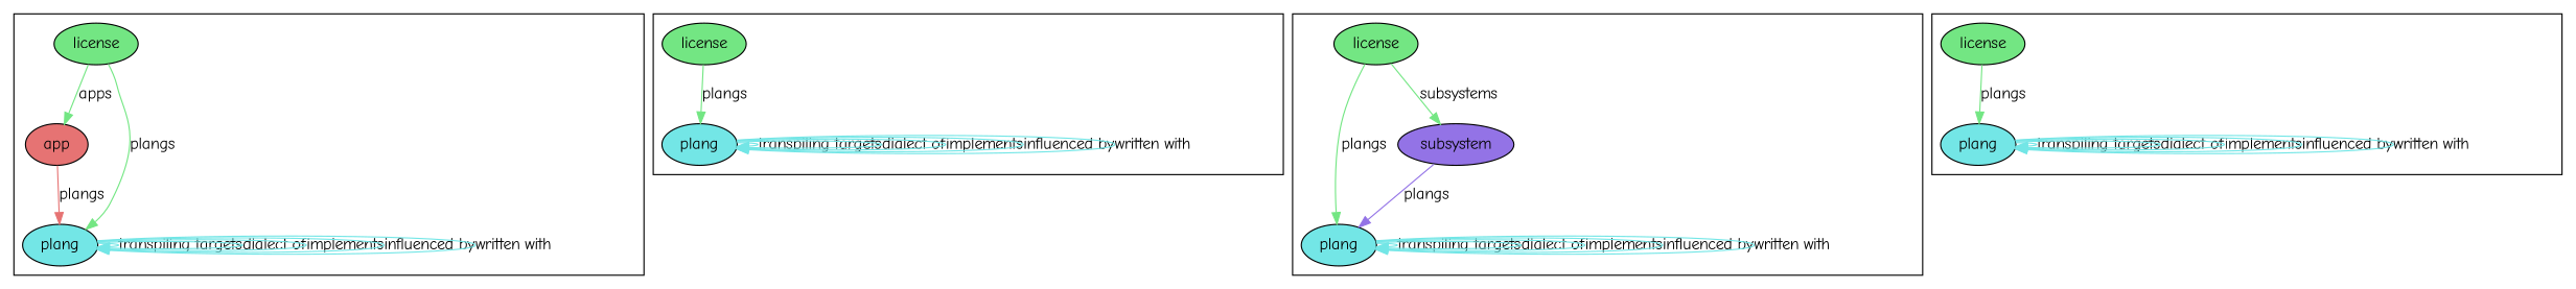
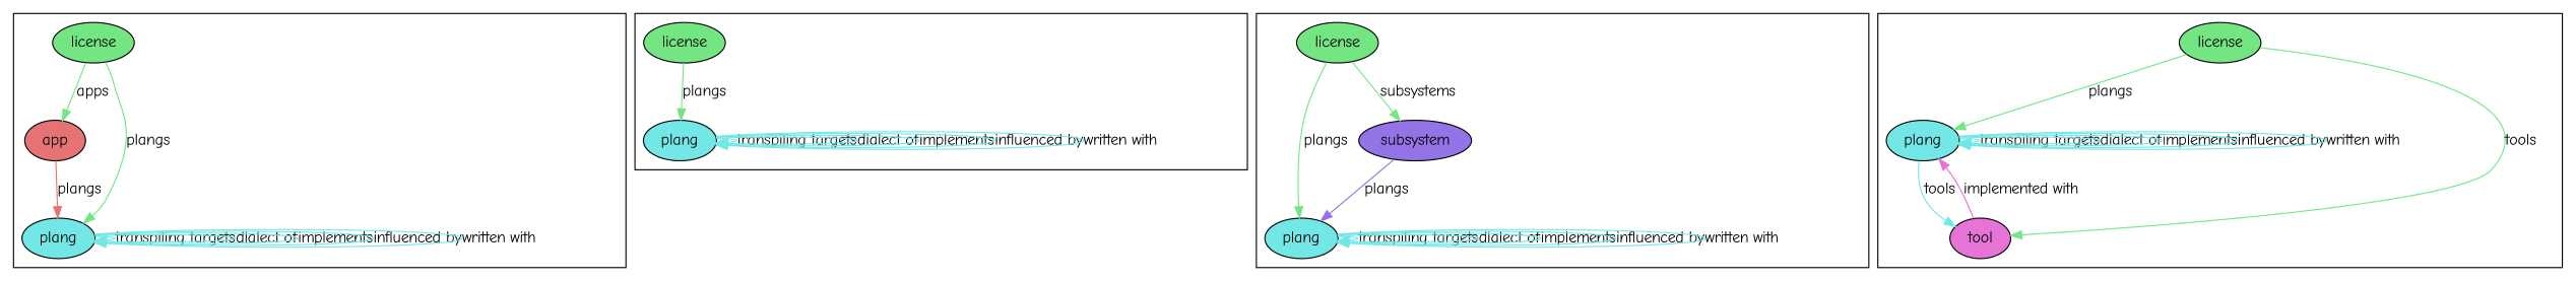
  digraph {
    fontname="Comic Neue"
    node [fillcolor="0.5 0.5 0.9" fontcolor=black fontname="Comic Neue" style=filled]
    edge [color="0.5 0.5 0.9" fontname="Comic Neue"]
    n1 [fillcolor="0 0.5 0.9" label=app]
    n2 [label=plang]
    n3 [fillcolor="0.357 0.5 0.9" label=license]
    n4 [label=plang]
    n5 [fillcolor="0.357 0.5 0.9" label=license]
    n6 [fillcolor="0.357 0.5 0.9" label=license]
    n7 [label=plang]
    n8 [fillcolor="0.714 0.5 0.9" label=subsystem]
    n9 [fillcolor="0.357 0.5 0.9" label=license]
    n10 [label=plang]
+   n11 [fillcolor="0.857 0.5 0.9" label=tool]
    subgraph cluster_1 {
      n1
      n2
      n3
    }
    subgraph cluster_2 {
      n4
      n5
    }
    subgraph cluster_3 {
      n6
      n7
      n8
    }
    subgraph cluster_4 {
      n9
      n10
+     n11
    }
    n1 -> n2 [color="0 0.5 0.9" label=plangs]
    n2 -> n2 [label="transpiling targets"]
    n2 -> n2 [label="dialect of"]
    n2 -> n2 [label=implements]
    n2 -> n2 [label="influenced by"]
    n2 -> n2 [label="written with"]
    n3 -> n1 [color="0.357 0.5 0.9" label=apps]
    n3 -> n2 [color="0.357 0.5 0.9" label=plangs]
    n4 -> n4 [label="transpiling targets"]
    n4 -> n4 [label="dialect of"]
    n4 -> n4 [label=implements]
    n4 -> n4 [label="influenced by"]
    n4 -> n4 [label="written with"]
    n5 -> n4 [color="0.357 0.5 0.9" label=plangs]
    n6 -> n7 [color="0.357 0.5 0.9" label=plangs]
    n6 -> n8 [color="0.357 0.5 0.9" label=subsystems]
    n7 -> n7 [label="transpiling targets"]
    n7 -> n7 [label="dialect of"]
    n7 -> n7 [label=implements]
    n7 -> n7 [label="influenced by"]
    n7 -> n7 [label="written with"]
    n8 -> n7 [color="0.714 0.5 0.9" label=plangs]
    n9 -> n10 [color="0.357 0.5 0.9" label=plangs]
+   n9 -> n11 [color="0.357 0.5 0.9" label=tools]
    n10 -> n10 [label="transpiling targets"]
    n10 -> n10 [label="dialect of"]
    n10 -> n10 [label=implements]
    n10 -> n10 [label="influenced by"]
    n10 -> n10 [label="written with"]
+   n10 -> n11 [label=tools]
+   n11 -> n10 [color="0.857 0.5 0.9" label="implemented with"]
  }
